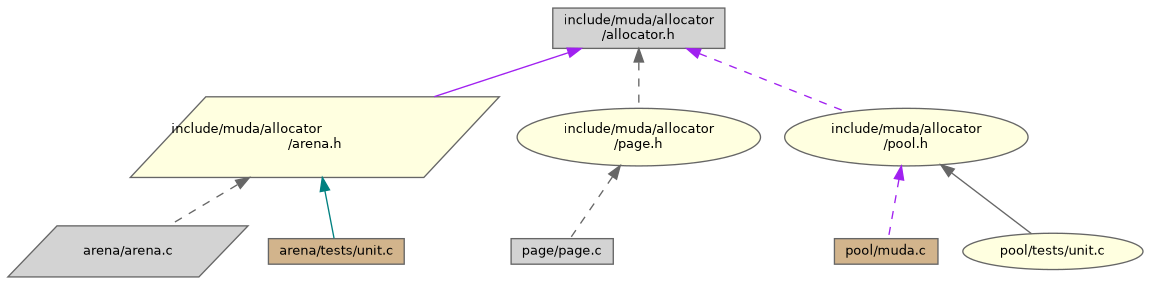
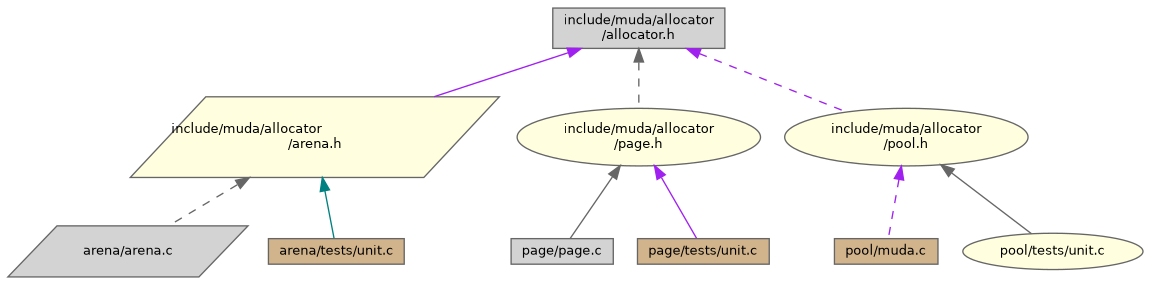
  digraph {
    node [color=grey40 fillcolor=lightyellow fontname=Helvetica fontsize=10 shape=box style=filled]
    edge [color=purple dir=back fontname=Helvetica fontsize=10 labelfontname=Helvetica labelfontsize=10 style=solid]
    n1 [color=gray40 fillcolor=lightgrey fontcolor=black height=0.2 label="include/muda/allocator\l/allocator.h" width=0.4]
    n2 [height=0.2 label="include/muda/allocator\l/arena.h" shape=parallelogram width=0.4]
    n3 [height=0.2 label="include/muda/allocator\l/page.h" shape=ellipse width=0.4]
    n4 [height=0.2 label="include/muda/allocator\l/pool.h" shape=ellipse width=0.4]
    n5 [fillcolor=lightgrey height=0.2 label="arena/arena.c" shape=parallelogram width=0.4]
    n6 [fillcolor=tan height=0.2 label="arena/tests/unit.c" width=0.4]
    n7 [fillcolor=lightgrey height=0.2 label="page/page.c" width=0.4]
+   n8 [fillcolor=tan height=0.2 label="page/tests/unit.c" width=0.4]
    n9 [fillcolor=tan height=0.2 label="pool/muda.c" width=0.4]
    n10 [height=0.2 label="pool/tests/unit.c" shape=ellipse width=0.4]
    n1 -> n2
    n1 -> n3 [color=gray40 style=dashed]
    n1 -> n4 [style=dashed]
    n2 -> n5 [color=gray40 style=dashed]
    n2 -> n6 [color=teal]
-   n3 -> n7 [color=gray40 style=dashed]
+   n3 -> n7 [color=gray40]
+   n3 -> n8
    n4 -> n9 [style=dashed]
    n4 -> n10 [color=gray40]
  }
